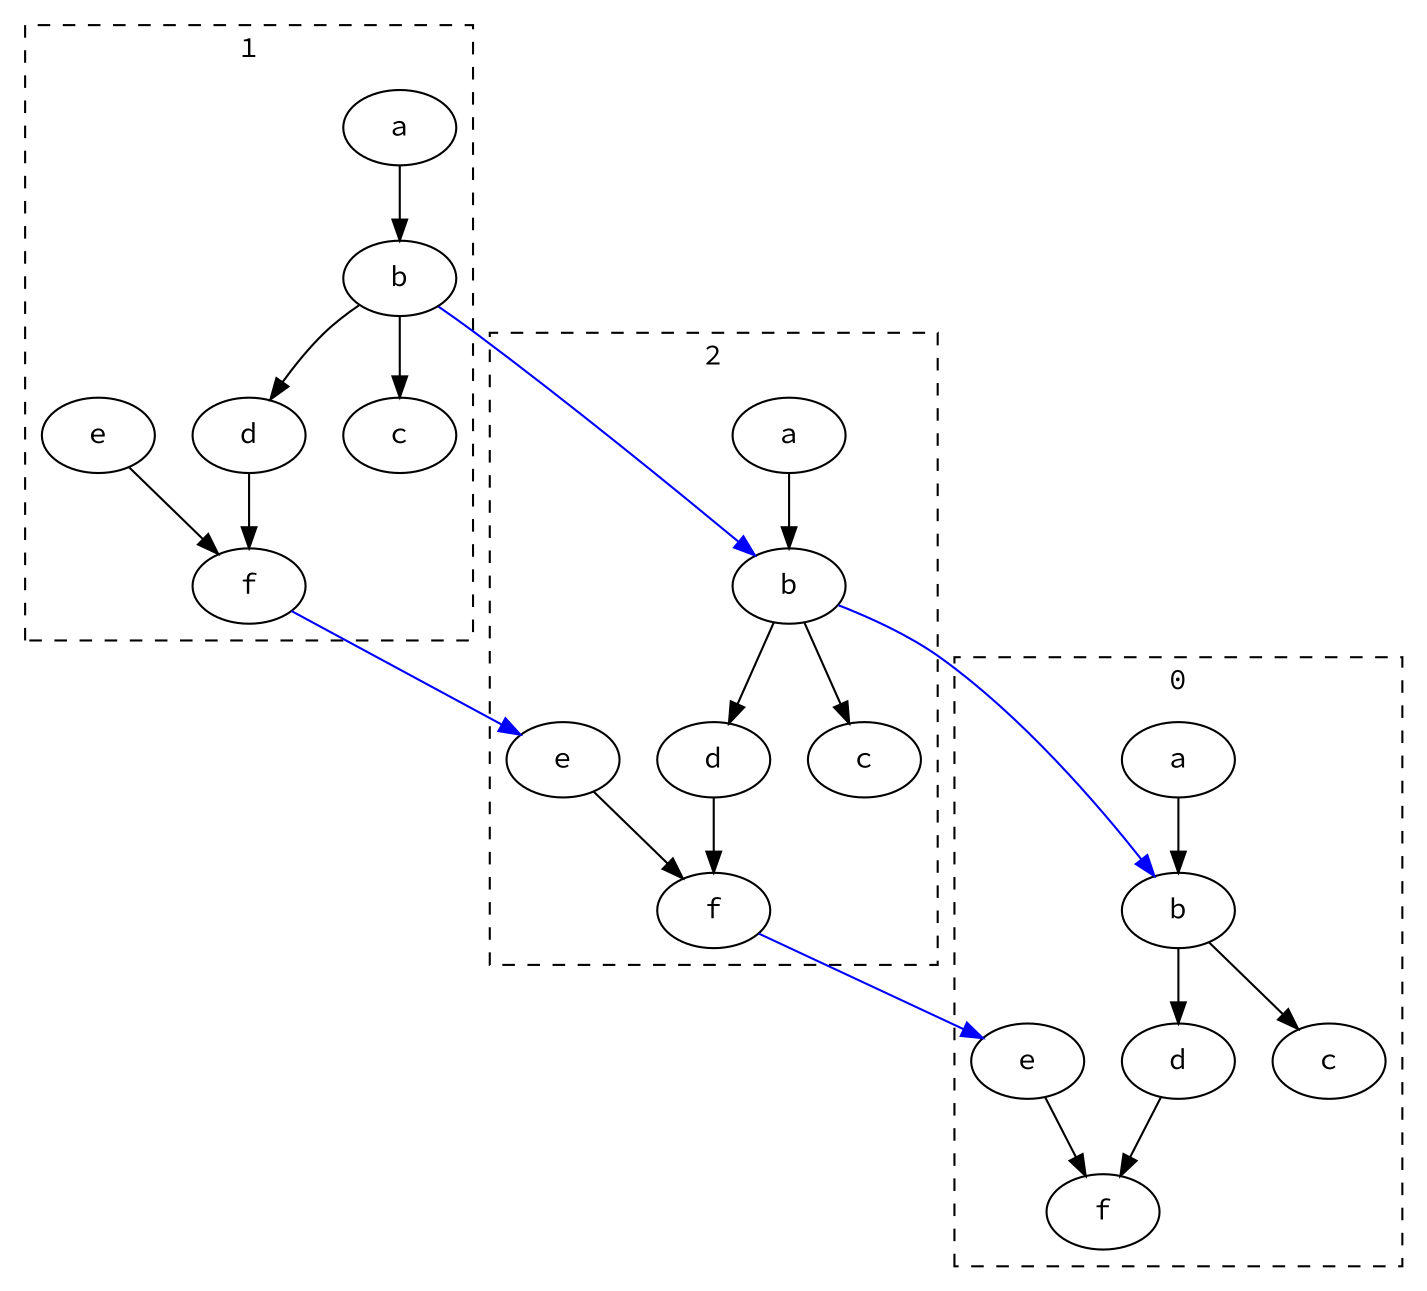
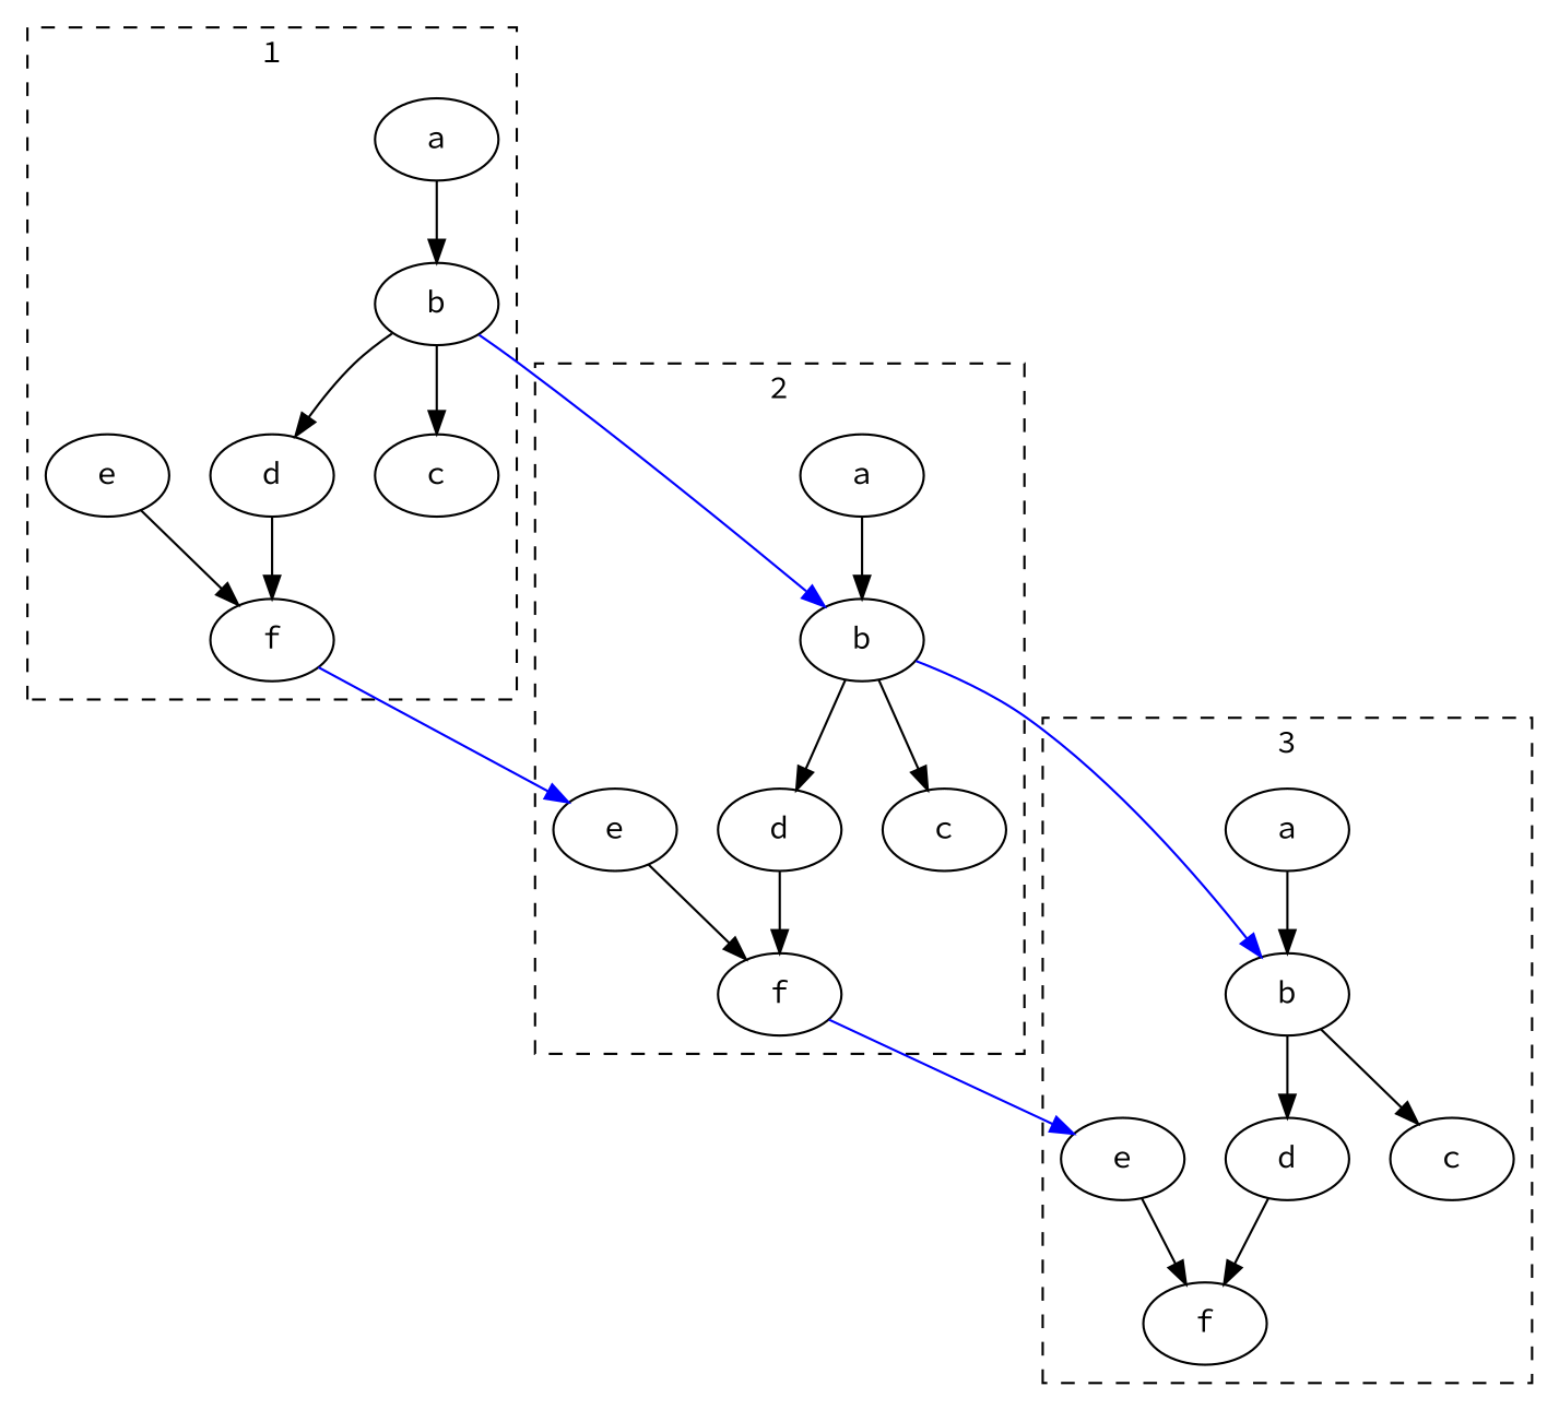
  digraph {
    fontname="Source Code Pro"
    node [fontname="Source Code Pro"]
    edge [fontname="Source Code Pro"]
    n1 [label=a]
    n2 [label=b]
    n3 [label=d]
    n4 [label=c]
    n5 [label=f]
    n6 [label=e]
    n7 [label=a]
    n8 [label=b]
    n9 [label=d]
    n10 [label=c]
    n11 [label=f]
    n12 [label=e]
    n13 [label=a]
    n14 [label=b]
    n15 [label=d]
    n16 [label=c]
    n17 [label=f]
    n18 [label=e]
    subgraph cluster_1 {
      label=1
      style=dashed
      n1
      n2
      n3
      n4
      n5
      n6
    }
    subgraph cluster_2 {
      label=2
      style=dashed
      n7
      n8
      n9
      n10
      n11
      n12
    }
    subgraph cluster_3 {
-     label=0
+     label=3
      style=dashed
      n13
      n14
      n15
      n16
      n17
      n18
    }
    n1 -> n2
    n2 -> n3
    n2 -> n4
    n2 -> n8 [color=blue]
    n3 -> n5
    n5 -> n12 [color=blue]
    n6 -> n5
    n7 -> n8
    n8 -> n9
    n8 -> n10
    n8 -> n14 [color=blue]
    n9 -> n11
    n11 -> n18 [color=blue]
    n12 -> n11
    n13 -> n14
    n14 -> n15
    n14 -> n16
    n15 -> n17
    n18 -> n17
  }
